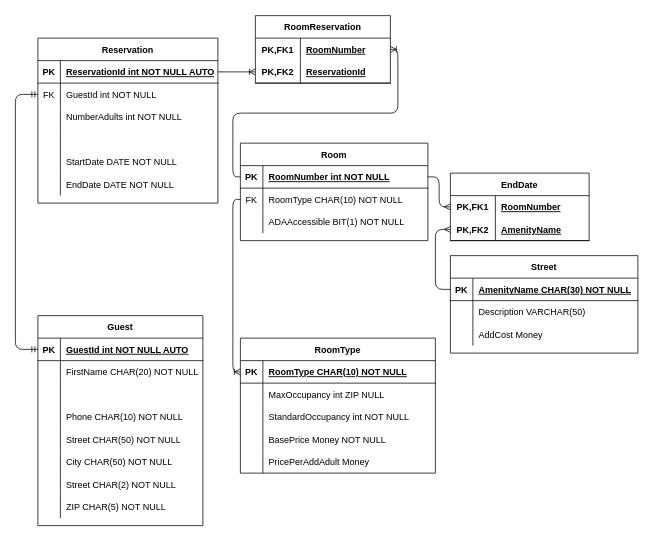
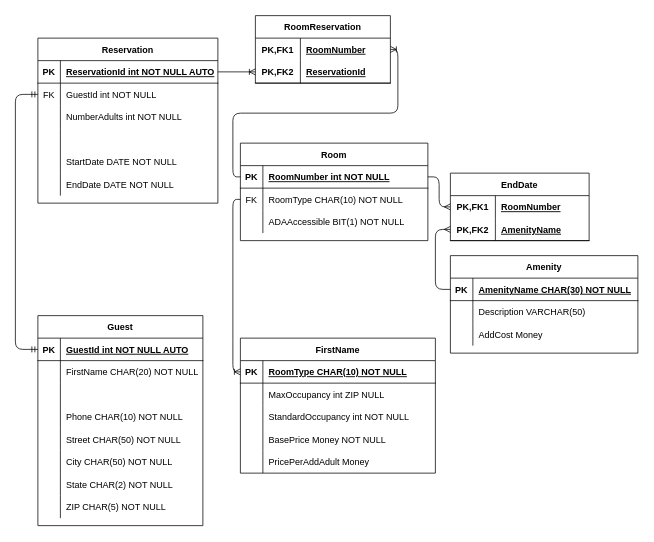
  <mxCell id="0" />
  <mxCell id="1" parent="0" />
  <mxCell id="2" value="Room" style="shape=table;startSize=30;container=1;collapsible=1;childLayout=tableLayout;fixedRows=1;rowLines=0;fontStyle=1;align=center;resizeLast=1;" parent="1" vertex="1"><mxGeometry x="320" y="190" width="250" height="130" as="geometry" /></mxCell>
  <mxCell id="3" value="" style="shape=partialRectangle;collapsible=0;dropTarget=0;pointerEvents=0;fillColor=none;points=[[0,0.5],[1,0.5]];portConstraint=eastwest;top=0;left=0;right=0;bottom=1;" parent="2" vertex="1"><mxGeometry y="30" width="250" height="30" as="geometry" /></mxCell>
  <mxCell id="4" value="PK" style="shape=partialRectangle;overflow=hidden;connectable=0;fillColor=none;top=0;left=0;bottom=0;right=0;fontStyle=1;" parent="3" vertex="1"><mxGeometry width="30" height="30" as="geometry" /></mxCell>
  <mxCell id="5" value="RoomNumber int NOT NULL" style="shape=partialRectangle;overflow=hidden;connectable=0;fillColor=none;top=0;left=0;bottom=0;right=0;align=left;spacingLeft=6;fontStyle=5;" parent="3" vertex="1"><mxGeometry x="30" width="220" height="30" as="geometry" /></mxCell>
  <mxCell id="6" value="" style="shape=partialRectangle;collapsible=0;dropTarget=0;pointerEvents=0;fillColor=none;points=[[0,0.5],[1,0.5]];portConstraint=eastwest;top=0;left=0;right=0;bottom=0;" parent="2" vertex="1"><mxGeometry y="60" width="250" height="30" as="geometry" /></mxCell>
  <mxCell id="7" value="FK" style="shape=partialRectangle;overflow=hidden;connectable=0;fillColor=none;top=0;left=0;bottom=0;right=0;" parent="6" vertex="1"><mxGeometry width="30" height="30" as="geometry" /></mxCell>
  <mxCell id="8" value="RoomType CHAR(10) NOT NULL" style="shape=partialRectangle;overflow=hidden;connectable=0;fillColor=none;top=0;left=0;bottom=0;right=0;align=left;spacingLeft=6;" parent="6" vertex="1"><mxGeometry x="30" width="220" height="30" as="geometry" /></mxCell>
  <mxCell id="9" value="" style="shape=partialRectangle;collapsible=0;dropTarget=0;pointerEvents=0;fillColor=none;points=[[0,0.5],[1,0.5]];portConstraint=eastwest;top=0;left=0;right=0;bottom=0;" parent="2" vertex="1"><mxGeometry y="90" width="250" height="30" as="geometry" /></mxCell>
  <mxCell id="10" value="" style="shape=partialRectangle;overflow=hidden;connectable=0;fillColor=none;top=0;left=0;bottom=0;right=0;" parent="9" vertex="1"><mxGeometry width="30" height="30" as="geometry" /></mxCell>
  <mxCell id="11" value="ADAAccessible BIT(1) NOT NULL" style="shape=partialRectangle;overflow=hidden;connectable=0;fillColor=none;top=0;left=0;bottom=0;right=0;align=left;spacingLeft=6;" parent="9" vertex="1"><mxGeometry x="30" width="220" height="30" as="geometry" /></mxCell>
  <mxCell id="12" value="EndDate" style="shape=table;startSize=30;container=1;collapsible=1;childLayout=tableLayout;fixedRows=1;rowLines=0;fontStyle=1;align=center;resizeLast=1;" parent="1" vertex="1"><mxGeometry x="600" y="230" width="185" height="90" as="geometry" /></mxCell>
  <mxCell id="13" value="" style="shape=partialRectangle;collapsible=0;dropTarget=0;pointerEvents=0;fillColor=none;top=0;left=0;bottom=0;right=0;points=[[0,0.5],[1,0.5]];portConstraint=eastwest;" parent="12" vertex="1"><mxGeometry y="30" width="185" height="30" as="geometry" /></mxCell>
  <mxCell id="14" value="PK,FK1" style="shape=partialRectangle;connectable=0;fillColor=none;top=0;left=0;bottom=0;right=0;fontStyle=1;overflow=hidden;" parent="13" vertex="1"><mxGeometry width="60" height="30" as="geometry" /></mxCell>
  <mxCell id="15" value="RoomNumber" style="shape=partialRectangle;connectable=0;fillColor=none;top=0;left=0;bottom=0;right=0;align=left;spacingLeft=6;fontStyle=5;overflow=hidden;" parent="13" vertex="1"><mxGeometry x="60" width="125" height="30" as="geometry" /></mxCell>
  <mxCell id="16" value="" style="shape=partialRectangle;collapsible=0;dropTarget=0;pointerEvents=0;fillColor=none;top=0;left=0;bottom=1;right=0;points=[[0,0.5],[1,0.5]];portConstraint=eastwest;" parent="12" vertex="1"><mxGeometry y="60" width="185" height="30" as="geometry" /></mxCell>
  <mxCell id="17" value="PK,FK2" style="shape=partialRectangle;connectable=0;fillColor=none;top=0;left=0;bottom=0;right=0;fontStyle=1;overflow=hidden;" parent="16" vertex="1"><mxGeometry width="60" height="30" as="geometry" /></mxCell>
  <mxCell id="18" value="AmenityName" style="shape=partialRectangle;connectable=0;fillColor=none;top=0;left=0;bottom=0;right=0;align=left;spacingLeft=6;fontStyle=5;overflow=hidden;" parent="16" vertex="1"><mxGeometry x="60" width="125" height="30" as="geometry" /></mxCell>
  <mxCell id="19" value="" style="edgeStyle=orthogonalEdgeStyle;fontSize=12;html=1;endArrow=ERmany;exitX=1;exitY=0.5;exitDx=0;exitDy=0;entryX=0;entryY=0.5;entryDx=0;entryDy=0;" parent="1" source="3" target="13" edge="1"><mxGeometry width="100" height="100" relative="1" as="geometry"><mxPoint x="550" y="280" as="sourcePoint" /><mxPoint x="330" y="150" as="targetPoint" /></mxGeometry></mxCell>
- <mxCell id="20" value="Street" style="shape=table;startSize=30;container=1;collapsible=1;childLayout=tableLayout;fixedRows=1;rowLines=0;fontStyle=1;align=center;resizeLast=1;" parent="1" vertex="1"><mxGeometry x="600" y="340" width="250" height="130" as="geometry" /></mxCell>
+ <mxCell id="20" value="Amenity" style="shape=table;startSize=30;container=1;collapsible=1;childLayout=tableLayout;fixedRows=1;rowLines=0;fontStyle=1;align=center;resizeLast=1;" parent="1" vertex="1"><mxGeometry x="600" y="340" width="250" height="130" as="geometry" /></mxCell>
  <mxCell id="21" value="" style="shape=partialRectangle;collapsible=0;dropTarget=0;pointerEvents=0;fillColor=none;top=0;left=0;bottom=1;right=0;points=[[0,0.5],[1,0.5]];portConstraint=eastwest;" parent="20" vertex="1"><mxGeometry y="30" width="250" height="30" as="geometry" /></mxCell>
  <mxCell id="22" value="PK" style="shape=partialRectangle;connectable=0;fillColor=none;top=0;left=0;bottom=0;right=0;fontStyle=1;overflow=hidden;" parent="21" vertex="1"><mxGeometry width="30" height="30" as="geometry" /></mxCell>
  <mxCell id="23" value="AmenityName CHAR(30) NOT NULL" style="shape=partialRectangle;connectable=0;fillColor=none;top=0;left=0;bottom=0;right=0;align=left;spacingLeft=6;fontStyle=5;overflow=hidden;" parent="21" vertex="1"><mxGeometry x="30" width="220" height="30" as="geometry" /></mxCell>
  <mxCell id="24" value="" style="shape=partialRectangle;collapsible=0;dropTarget=0;pointerEvents=0;fillColor=none;top=0;left=0;bottom=0;right=0;points=[[0,0.5],[1,0.5]];portConstraint=eastwest;" parent="20" vertex="1"><mxGeometry y="60" width="250" height="30" as="geometry" /></mxCell>
  <mxCell id="25" value="" style="shape=partialRectangle;connectable=0;fillColor=none;top=0;left=0;bottom=0;right=0;editable=1;overflow=hidden;" parent="24" vertex="1"><mxGeometry width="30" height="30" as="geometry" /></mxCell>
  <mxCell id="26" value="Description VARCHAR(50) " style="shape=partialRectangle;connectable=0;fillColor=none;top=0;left=0;bottom=0;right=0;align=left;spacingLeft=6;overflow=hidden;" parent="24" vertex="1"><mxGeometry x="30" width="220" height="30" as="geometry" /></mxCell>
  <mxCell id="27" style="shape=partialRectangle;collapsible=0;dropTarget=0;pointerEvents=0;fillColor=none;top=0;left=0;bottom=0;right=0;points=[[0,0.5],[1,0.5]];portConstraint=eastwest;" parent="20" vertex="1"><mxGeometry y="90" width="250" height="30" as="geometry" /></mxCell>
  <mxCell id="28" style="shape=partialRectangle;connectable=0;fillColor=none;top=0;left=0;bottom=0;right=0;editable=1;overflow=hidden;" parent="27" vertex="1"><mxGeometry width="30" height="30" as="geometry" /></mxCell>
  <mxCell id="29" value="AddCost Money" style="shape=partialRectangle;connectable=0;fillColor=none;top=0;left=0;bottom=0;right=0;align=left;spacingLeft=6;overflow=hidden;" parent="27" vertex="1"><mxGeometry x="30" width="220" height="30" as="geometry" /></mxCell>
  <mxCell id="30" value="" style="edgeStyle=orthogonalEdgeStyle;fontSize=12;html=1;endArrow=ERmany;exitX=0;exitY=0.5;exitDx=0;exitDy=0;entryX=0;entryY=0.5;entryDx=0;entryDy=0;" parent="1" source="21" target="16" edge="1"><mxGeometry width="100" height="100" relative="1" as="geometry"><mxPoint x="620" y="580" as="sourcePoint" /><mxPoint x="590" y="280" as="targetPoint" /><Array as="points"><mxPoint x="580" y="385" /><mxPoint x="580" y="305" /></Array></mxGeometry></mxCell>
  <mxCell id="31" value="RoomReservation" style="shape=table;startSize=30;container=1;collapsible=1;childLayout=tableLayout;fixedRows=1;rowLines=0;fontStyle=1;align=center;resizeLast=1;" parent="1" vertex="1"><mxGeometry x="340" y="20" width="180" height="90" as="geometry" /></mxCell>
  <mxCell id="32" value="" style="shape=partialRectangle;collapsible=0;dropTarget=0;pointerEvents=0;fillColor=none;top=0;left=0;bottom=0;right=0;points=[[0,0.5],[1,0.5]];portConstraint=eastwest;" parent="31" vertex="1"><mxGeometry y="30" width="180" height="30" as="geometry" /></mxCell>
  <mxCell id="33" value="PK,FK1" style="shape=partialRectangle;connectable=0;fillColor=none;top=0;left=0;bottom=0;right=0;fontStyle=1;overflow=hidden;" parent="32" vertex="1"><mxGeometry width="60" height="30" as="geometry" /></mxCell>
  <mxCell id="34" value="RoomNumber" style="shape=partialRectangle;connectable=0;fillColor=none;top=0;left=0;bottom=0;right=0;align=left;spacingLeft=6;fontStyle=5;overflow=hidden;" parent="32" vertex="1"><mxGeometry x="60" width="120" height="30" as="geometry" /></mxCell>
  <mxCell id="35" value="" style="shape=partialRectangle;collapsible=0;dropTarget=0;pointerEvents=0;fillColor=none;top=0;left=0;bottom=1;right=0;points=[[0,0.5],[1,0.5]];portConstraint=eastwest;" parent="31" vertex="1"><mxGeometry y="60" width="180" height="30" as="geometry" /></mxCell>
  <mxCell id="36" value="PK,FK2" style="shape=partialRectangle;connectable=0;fillColor=none;top=0;left=0;bottom=0;right=0;fontStyle=1;overflow=hidden;" parent="35" vertex="1"><mxGeometry width="60" height="30" as="geometry" /></mxCell>
  <mxCell id="37" value="ReservationId" style="shape=partialRectangle;connectable=0;fillColor=none;top=0;left=0;bottom=0;right=0;align=left;spacingLeft=6;fontStyle=5;overflow=hidden;" parent="35" vertex="1"><mxGeometry x="60" width="120" height="30" as="geometry" /></mxCell>
  <mxCell id="38" value="Reservation" style="shape=table;startSize=30;container=1;collapsible=1;childLayout=tableLayout;fixedRows=1;rowLines=0;fontStyle=1;align=center;resizeLast=1;" parent="1" vertex="1"><mxGeometry x="50" y="50" width="240" height="220" as="geometry" /></mxCell>
  <mxCell id="39" value="" style="shape=partialRectangle;collapsible=0;dropTarget=0;pointerEvents=0;fillColor=none;top=0;left=0;bottom=1;right=0;points=[[0,0.5],[1,0.5]];portConstraint=eastwest;" parent="38" vertex="1"><mxGeometry y="30" width="240" height="30" as="geometry" /></mxCell>
  <mxCell id="40" value="PK" style="shape=partialRectangle;connectable=0;fillColor=none;top=0;left=0;bottom=0;right=0;fontStyle=1;overflow=hidden;" parent="39" vertex="1"><mxGeometry width="30" height="30" as="geometry" /></mxCell>
  <mxCell id="41" value="ReservationId int NOT NULL AUTO" style="shape=partialRectangle;connectable=0;fillColor=none;top=0;left=0;bottom=0;right=0;align=left;spacingLeft=6;fontStyle=5;overflow=hidden;" parent="39" vertex="1"><mxGeometry x="30" width="210" height="30" as="geometry" /></mxCell>
  <mxCell id="42" value="" style="shape=partialRectangle;collapsible=0;dropTarget=0;pointerEvents=0;fillColor=none;top=0;left=0;bottom=0;right=0;points=[[0,0.5],[1,0.5]];portConstraint=eastwest;" parent="38" vertex="1"><mxGeometry y="60" width="240" height="30" as="geometry" /></mxCell>
  <mxCell id="43" value="FK" style="shape=partialRectangle;connectable=0;fillColor=none;top=0;left=0;bottom=0;right=0;editable=1;overflow=hidden;" parent="42" vertex="1"><mxGeometry width="30" height="30" as="geometry" /></mxCell>
  <mxCell id="44" value="GuestId int NOT NULL" style="shape=partialRectangle;connectable=0;fillColor=none;top=0;left=0;bottom=0;right=0;align=left;spacingLeft=6;overflow=hidden;" parent="42" vertex="1"><mxGeometry x="30" width="210" height="30" as="geometry" /></mxCell>
  <mxCell id="45" style="shape=partialRectangle;collapsible=0;dropTarget=0;pointerEvents=0;fillColor=none;top=0;left=0;bottom=0;right=0;points=[[0,0.5],[1,0.5]];portConstraint=eastwest;" parent="38" vertex="1"><mxGeometry y="90" width="240" height="30" as="geometry" /></mxCell>
  <mxCell id="46" style="shape=partialRectangle;connectable=0;fillColor=none;top=0;left=0;bottom=0;right=0;editable=1;overflow=hidden;" parent="45" vertex="1"><mxGeometry width="30" height="30" as="geometry" /></mxCell>
  <mxCell id="47" value="NumberAdults int NOT NULL" style="shape=partialRectangle;connectable=0;fillColor=none;top=0;left=0;bottom=0;right=0;align=left;spacingLeft=6;overflow=hidden;" parent="45" vertex="1"><mxGeometry x="30" width="210" height="30" as="geometry" /></mxCell>
  <mxCell id="48" style="shape=partialRectangle;collapsible=0;dropTarget=0;pointerEvents=0;fillColor=none;top=0;left=0;bottom=0;right=0;points=[[0,0.5],[1,0.5]];portConstraint=eastwest;" parent="38" vertex="1"><mxGeometry y="120" width="240" height="30" as="geometry" /></mxCell>
  <mxCell id="49" style="shape=partialRectangle;connectable=0;fillColor=none;top=0;left=0;bottom=0;right=0;editable=1;overflow=hidden;" parent="48" vertex="1"><mxGeometry width="30" height="30" as="geometry" /></mxCell>
  <mxCell id="50" style="shape=partialRectangle;collapsible=0;dropTarget=0;pointerEvents=0;fillColor=none;top=0;left=0;bottom=0;right=0;points=[[0,0.5],[1,0.5]];portConstraint=eastwest;" parent="38" vertex="1"><mxGeometry y="150" width="240" height="30" as="geometry" /></mxCell>
  <mxCell id="51" style="shape=partialRectangle;connectable=0;fillColor=none;top=0;left=0;bottom=0;right=0;editable=1;overflow=hidden;" parent="50" vertex="1"><mxGeometry width="30" height="30" as="geometry" /></mxCell>
  <mxCell id="52" value="StartDate DATE NOT NULL" style="shape=partialRectangle;connectable=0;fillColor=none;top=0;left=0;bottom=0;right=0;align=left;spacingLeft=6;overflow=hidden;" parent="50" vertex="1"><mxGeometry x="30" width="210" height="30" as="geometry" /></mxCell>
  <mxCell id="53" style="shape=partialRectangle;collapsible=0;dropTarget=0;pointerEvents=0;fillColor=none;top=0;left=0;bottom=0;right=0;points=[[0,0.5],[1,0.5]];portConstraint=eastwest;" parent="38" vertex="1"><mxGeometry y="180" width="240" height="30" as="geometry" /></mxCell>
  <mxCell id="54" style="shape=partialRectangle;connectable=0;fillColor=none;top=0;left=0;bottom=0;right=0;editable=1;overflow=hidden;" parent="53" vertex="1"><mxGeometry width="30" height="30" as="geometry" /></mxCell>
  <mxCell id="55" value="EndDate DATE NOT NULL" style="shape=partialRectangle;connectable=0;fillColor=none;top=0;left=0;bottom=0;right=0;align=left;spacingLeft=6;overflow=hidden;" parent="53" vertex="1"><mxGeometry x="30" width="210" height="30" as="geometry" /></mxCell>
  <mxCell id="56" value="" style="edgeStyle=orthogonalEdgeStyle;fontSize=12;html=1;endArrow=ERoneToMany;entryX=0;entryY=0.5;entryDx=0;entryDy=0;exitX=1;exitY=0.5;exitDx=0;exitDy=0;" parent="1" source="39" target="35" edge="1"><mxGeometry width="100" height="100" relative="1" as="geometry"><mxPoint x="-30" y="110" as="sourcePoint" /><mxPoint x="560" y="240" as="targetPoint" /></mxGeometry></mxCell>
  <mxCell id="57" value="Guest" style="shape=table;startSize=30;container=1;collapsible=1;childLayout=tableLayout;fixedRows=1;rowLines=0;fontStyle=1;align=center;resizeLast=1;" parent="1" vertex="1"><mxGeometry x="50" y="420" width="220" height="280" as="geometry" /></mxCell>
  <mxCell id="58" value="" style="shape=partialRectangle;collapsible=0;dropTarget=0;pointerEvents=0;fillColor=none;top=0;left=0;bottom=1;right=0;points=[[0,0.5],[1,0.5]];portConstraint=eastwest;" parent="57" vertex="1"><mxGeometry y="30" width="220" height="30" as="geometry" /></mxCell>
  <mxCell id="59" value="PK" style="shape=partialRectangle;connectable=0;fillColor=none;top=0;left=0;bottom=0;right=0;fontStyle=1;overflow=hidden;" parent="58" vertex="1"><mxGeometry width="30" height="30" as="geometry" /></mxCell>
  <mxCell id="60" value="GuestId int NOT NULL AUTO" style="shape=partialRectangle;connectable=0;fillColor=none;top=0;left=0;bottom=0;right=0;align=left;spacingLeft=6;fontStyle=5;overflow=hidden;" parent="58" vertex="1"><mxGeometry x="30" width="190" height="30" as="geometry" /></mxCell>
  <mxCell id="61" value="" style="shape=partialRectangle;collapsible=0;dropTarget=0;pointerEvents=0;fillColor=none;top=0;left=0;bottom=0;right=0;points=[[0,0.5],[1,0.5]];portConstraint=eastwest;" parent="57" vertex="1"><mxGeometry y="60" width="220" height="30" as="geometry" /></mxCell>
  <mxCell id="62" value="" style="shape=partialRectangle;connectable=0;fillColor=none;top=0;left=0;bottom=0;right=0;editable=1;overflow=hidden;" parent="61" vertex="1"><mxGeometry width="30" height="30" as="geometry" /></mxCell>
  <mxCell id="63" value="FirstName CHAR(20) NOT NULL" style="shape=partialRectangle;connectable=0;fillColor=none;top=0;left=0;bottom=0;right=0;align=left;spacingLeft=6;overflow=hidden;" parent="61" vertex="1"><mxGeometry x="30" width="190" height="30" as="geometry" /></mxCell>
  <mxCell id="64" value="" style="shape=partialRectangle;collapsible=0;dropTarget=0;pointerEvents=0;fillColor=none;top=0;left=0;bottom=0;right=0;points=[[0,0.5],[1,0.5]];portConstraint=eastwest;" parent="57" vertex="1"><mxGeometry y="90" width="220" height="30" as="geometry" /></mxCell>
  <mxCell id="65" value="" style="shape=partialRectangle;connectable=0;fillColor=none;top=0;left=0;bottom=0;right=0;editable=1;overflow=hidden;" parent="64" vertex="1"><mxGeometry width="30" height="30" as="geometry" /></mxCell>
  <mxCell id="66" value="" style="shape=partialRectangle;collapsible=0;dropTarget=0;pointerEvents=0;fillColor=none;top=0;left=0;bottom=0;right=0;points=[[0,0.5],[1,0.5]];portConstraint=eastwest;" parent="57" vertex="1"><mxGeometry y="120" width="220" height="30" as="geometry" /></mxCell>
  <mxCell id="67" value="" style="shape=partialRectangle;connectable=0;fillColor=none;top=0;left=0;bottom=0;right=0;editable=1;overflow=hidden;" parent="66" vertex="1"><mxGeometry width="30" height="30" as="geometry" /></mxCell>
  <mxCell id="68" value="Phone CHAR(10) NOT NULL" style="shape=partialRectangle;connectable=0;fillColor=none;top=0;left=0;bottom=0;right=0;align=left;spacingLeft=6;overflow=hidden;" parent="66" vertex="1"><mxGeometry x="30" width="190" height="30" as="geometry" /></mxCell>
  <mxCell id="69" style="shape=partialRectangle;collapsible=0;dropTarget=0;pointerEvents=0;fillColor=none;top=0;left=0;bottom=0;right=0;points=[[0,0.5],[1,0.5]];portConstraint=eastwest;" parent="57" vertex="1"><mxGeometry y="150" width="220" height="30" as="geometry" /></mxCell>
  <mxCell id="70" style="shape=partialRectangle;connectable=0;fillColor=none;top=0;left=0;bottom=0;right=0;editable=1;overflow=hidden;" parent="69" vertex="1"><mxGeometry width="30" height="30" as="geometry" /></mxCell>
  <mxCell id="71" value="Street CHAR(50) NOT NULL" style="shape=partialRectangle;connectable=0;fillColor=none;top=0;left=0;bottom=0;right=0;align=left;spacingLeft=6;overflow=hidden;" parent="69" vertex="1"><mxGeometry x="30" width="190" height="30" as="geometry" /></mxCell>
  <mxCell id="72" style="shape=partialRectangle;collapsible=0;dropTarget=0;pointerEvents=0;fillColor=none;top=0;left=0;bottom=0;right=0;points=[[0,0.5],[1,0.5]];portConstraint=eastwest;" parent="57" vertex="1"><mxGeometry y="180" width="220" height="30" as="geometry" /></mxCell>
  <mxCell id="73" style="shape=partialRectangle;connectable=0;fillColor=none;top=0;left=0;bottom=0;right=0;editable=1;overflow=hidden;" parent="72" vertex="1"><mxGeometry width="30" height="30" as="geometry" /></mxCell>
  <mxCell id="74" value="City CHAR(50) NOT NULL" style="shape=partialRectangle;connectable=0;fillColor=none;top=0;left=0;bottom=0;right=0;align=left;spacingLeft=6;overflow=hidden;" parent="72" vertex="1"><mxGeometry x="30" width="190" height="30" as="geometry" /></mxCell>
  <mxCell id="75" style="shape=partialRectangle;collapsible=0;dropTarget=0;pointerEvents=0;fillColor=none;top=0;left=0;bottom=0;right=0;points=[[0,0.5],[1,0.5]];portConstraint=eastwest;" parent="57" vertex="1"><mxGeometry y="210" width="220" height="30" as="geometry" /></mxCell>
  <mxCell id="76" style="shape=partialRectangle;connectable=0;fillColor=none;top=0;left=0;bottom=0;right=0;editable=1;overflow=hidden;" parent="75" vertex="1"><mxGeometry width="30" height="30" as="geometry" /></mxCell>
- <mxCell id="77" value="Street CHAR(2) NOT NULL" style="shape=partialRectangle;connectable=0;fillColor=none;top=0;left=0;bottom=0;right=0;align=left;spacingLeft=6;overflow=hidden;" parent="75" vertex="1"><mxGeometry x="30" width="190" height="30" as="geometry" /></mxCell>
+ <mxCell id="77" value="State CHAR(2) NOT NULL" style="shape=partialRectangle;connectable=0;fillColor=none;top=0;left=0;bottom=0;right=0;align=left;spacingLeft=6;overflow=hidden;" parent="75" vertex="1"><mxGeometry x="30" width="190" height="30" as="geometry" /></mxCell>
  <mxCell id="78" style="shape=partialRectangle;collapsible=0;dropTarget=0;pointerEvents=0;fillColor=none;top=0;left=0;bottom=0;right=0;points=[[0,0.5],[1,0.5]];portConstraint=eastwest;" parent="57" vertex="1"><mxGeometry y="240" width="220" height="30" as="geometry" /></mxCell>
  <mxCell id="79" style="shape=partialRectangle;connectable=0;fillColor=none;top=0;left=0;bottom=0;right=0;editable=1;overflow=hidden;" parent="78" vertex="1"><mxGeometry width="30" height="30" as="geometry" /></mxCell>
  <mxCell id="80" value="ZIP CHAR(5) NOT NULL" style="shape=partialRectangle;connectable=0;fillColor=none;top=0;left=0;bottom=0;right=0;align=left;spacingLeft=6;overflow=hidden;" parent="78" vertex="1"><mxGeometry x="30" width="190" height="30" as="geometry" /></mxCell>
  <mxCell id="81" value="" style="edgeStyle=elbowEdgeStyle;fontSize=12;html=1;endArrow=ERmandOne;startArrow=ERmandOne;exitX=0;exitY=0.5;exitDx=0;exitDy=0;entryX=0;entryY=0.5;entryDx=0;entryDy=0;" parent="1" source="58" target="42" edge="1"><mxGeometry width="100" height="100" relative="1" as="geometry"><mxPoint x="460" y="480" as="sourcePoint" /><mxPoint x="560" y="380" as="targetPoint" /><Array as="points"><mxPoint x="20" y="390" /></Array></mxGeometry></mxCell>
  <mxCell id="82" value="" style="edgeStyle=orthogonalEdgeStyle;fontSize=12;html=1;endArrow=ERoneToMany;entryX=1;entryY=0.5;entryDx=0;entryDy=0;exitX=0;exitY=0.5;exitDx=0;exitDy=0;" parent="1" source="3" target="32" edge="1"><mxGeometry width="100" height="100" relative="1" as="geometry"><mxPoint x="350" y="470" as="sourcePoint" /><mxPoint x="450" y="370" as="targetPoint" /></mxGeometry></mxCell>
- <mxCell id="83" value="RoomType" style="shape=table;startSize=30;container=1;collapsible=1;childLayout=tableLayout;fixedRows=1;rowLines=0;fontStyle=1;align=center;resizeLast=1;" parent="1" vertex="1"><mxGeometry x="320" y="450" width="260" height="180" as="geometry" /></mxCell>
+ <mxCell id="83" value="FirstName" style="shape=table;startSize=30;container=1;collapsible=1;childLayout=tableLayout;fixedRows=1;rowLines=0;fontStyle=1;align=center;resizeLast=1;" parent="1" vertex="1"><mxGeometry x="320" y="450" width="260" height="180" as="geometry" /></mxCell>
  <mxCell id="84" value="" style="shape=partialRectangle;collapsible=0;dropTarget=0;pointerEvents=0;fillColor=none;top=0;left=0;bottom=1;right=0;points=[[0,0.5],[1,0.5]];portConstraint=eastwest;" parent="83" vertex="1"><mxGeometry y="30" width="260" height="30" as="geometry" /></mxCell>
  <mxCell id="85" value="PK" style="shape=partialRectangle;connectable=0;fillColor=none;top=0;left=0;bottom=0;right=0;fontStyle=1;overflow=hidden;" parent="84" vertex="1"><mxGeometry width="30" height="30" as="geometry" /></mxCell>
  <mxCell id="86" value="RoomType CHAR(10) NOT NULL" style="shape=partialRectangle;connectable=0;fillColor=none;top=0;left=0;bottom=0;right=0;align=left;spacingLeft=6;fontStyle=5;overflow=hidden;" parent="84" vertex="1"><mxGeometry x="30" width="230" height="30" as="geometry" /></mxCell>
  <mxCell id="87" value="" style="shape=partialRectangle;collapsible=0;dropTarget=0;pointerEvents=0;fillColor=none;top=0;left=0;bottom=0;right=0;points=[[0,0.5],[1,0.5]];portConstraint=eastwest;" parent="83" vertex="1"><mxGeometry y="60" width="260" height="30" as="geometry" /></mxCell>
  <mxCell id="88" value="" style="shape=partialRectangle;connectable=0;fillColor=none;top=0;left=0;bottom=0;right=0;editable=1;overflow=hidden;" parent="87" vertex="1"><mxGeometry width="30" height="30" as="geometry" /></mxCell>
  <mxCell id="89" value="MaxOccupancy int ZIP NULL" style="shape=partialRectangle;connectable=0;fillColor=none;top=0;left=0;bottom=0;right=0;align=left;spacingLeft=6;overflow=hidden;" parent="87" vertex="1"><mxGeometry x="30" width="230" height="30" as="geometry" /></mxCell>
  <mxCell id="90" value="" style="shape=partialRectangle;collapsible=0;dropTarget=0;pointerEvents=0;fillColor=none;top=0;left=0;bottom=0;right=0;points=[[0,0.5],[1,0.5]];portConstraint=eastwest;" parent="83" vertex="1"><mxGeometry y="90" width="260" height="30" as="geometry" /></mxCell>
  <mxCell id="91" value="" style="shape=partialRectangle;connectable=0;fillColor=none;top=0;left=0;bottom=0;right=0;editable=1;overflow=hidden;" parent="90" vertex="1"><mxGeometry width="30" height="30" as="geometry" /></mxCell>
  <mxCell id="92" value="StandardOccupancy int NOT NULL" style="shape=partialRectangle;connectable=0;fillColor=none;top=0;left=0;bottom=0;right=0;align=left;spacingLeft=6;overflow=hidden;" parent="90" vertex="1"><mxGeometry x="30" width="230" height="30" as="geometry" /></mxCell>
  <mxCell id="93" style="shape=partialRectangle;collapsible=0;dropTarget=0;pointerEvents=0;fillColor=none;top=0;left=0;bottom=0;right=0;points=[[0,0.5],[1,0.5]];portConstraint=eastwest;" parent="83" vertex="1"><mxGeometry y="120" width="260" height="30" as="geometry" /></mxCell>
  <mxCell id="94" style="shape=partialRectangle;connectable=0;fillColor=none;top=0;left=0;bottom=0;right=0;editable=1;overflow=hidden;" parent="93" vertex="1"><mxGeometry width="30" height="30" as="geometry" /></mxCell>
  <mxCell id="95" value="BasePrice Money NOT NULL" style="shape=partialRectangle;connectable=0;fillColor=none;top=0;left=0;bottom=0;right=0;align=left;spacingLeft=6;overflow=hidden;" parent="93" vertex="1"><mxGeometry x="30" width="230" height="30" as="geometry" /></mxCell>
  <mxCell id="96" style="shape=partialRectangle;collapsible=0;dropTarget=0;pointerEvents=0;fillColor=none;top=0;left=0;bottom=0;right=0;points=[[0,0.5],[1,0.5]];portConstraint=eastwest;" parent="83" vertex="1"><mxGeometry y="150" width="260" height="30" as="geometry" /></mxCell>
  <mxCell id="97" style="shape=partialRectangle;connectable=0;fillColor=none;top=0;left=0;bottom=0;right=0;editable=1;overflow=hidden;" parent="96" vertex="1"><mxGeometry width="30" height="30" as="geometry" /></mxCell>
  <mxCell id="98" value="PricePerAddAdult Money" style="shape=partialRectangle;connectable=0;fillColor=none;top=0;left=0;bottom=0;right=0;align=left;spacingLeft=6;overflow=hidden;" parent="96" vertex="1"><mxGeometry x="30" width="230" height="30" as="geometry" /></mxCell>
  <mxCell id="99" value="" style="edgeStyle=orthogonalEdgeStyle;fontSize=12;html=1;endArrow=ERoneToMany;entryX=0;entryY=0.5;entryDx=0;entryDy=0;exitX=0;exitY=0.5;exitDx=0;exitDy=0;" parent="1" source="6" target="84" edge="1"><mxGeometry width="100" height="100" relative="1" as="geometry"><mxPoint x="240" y="510" as="sourcePoint" /><mxPoint x="340" y="410" as="targetPoint" /></mxGeometry></mxCell>
